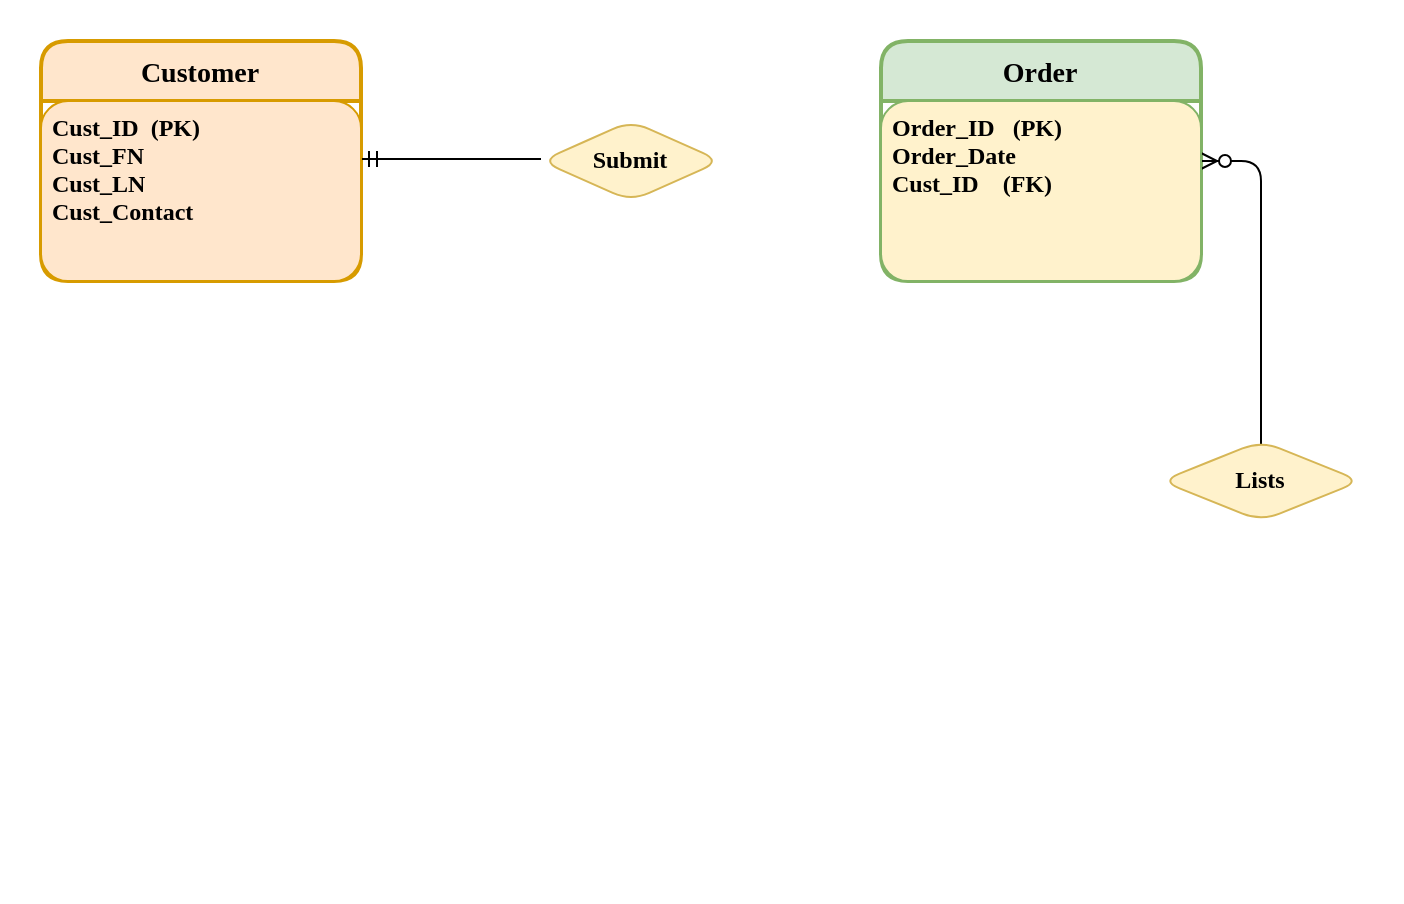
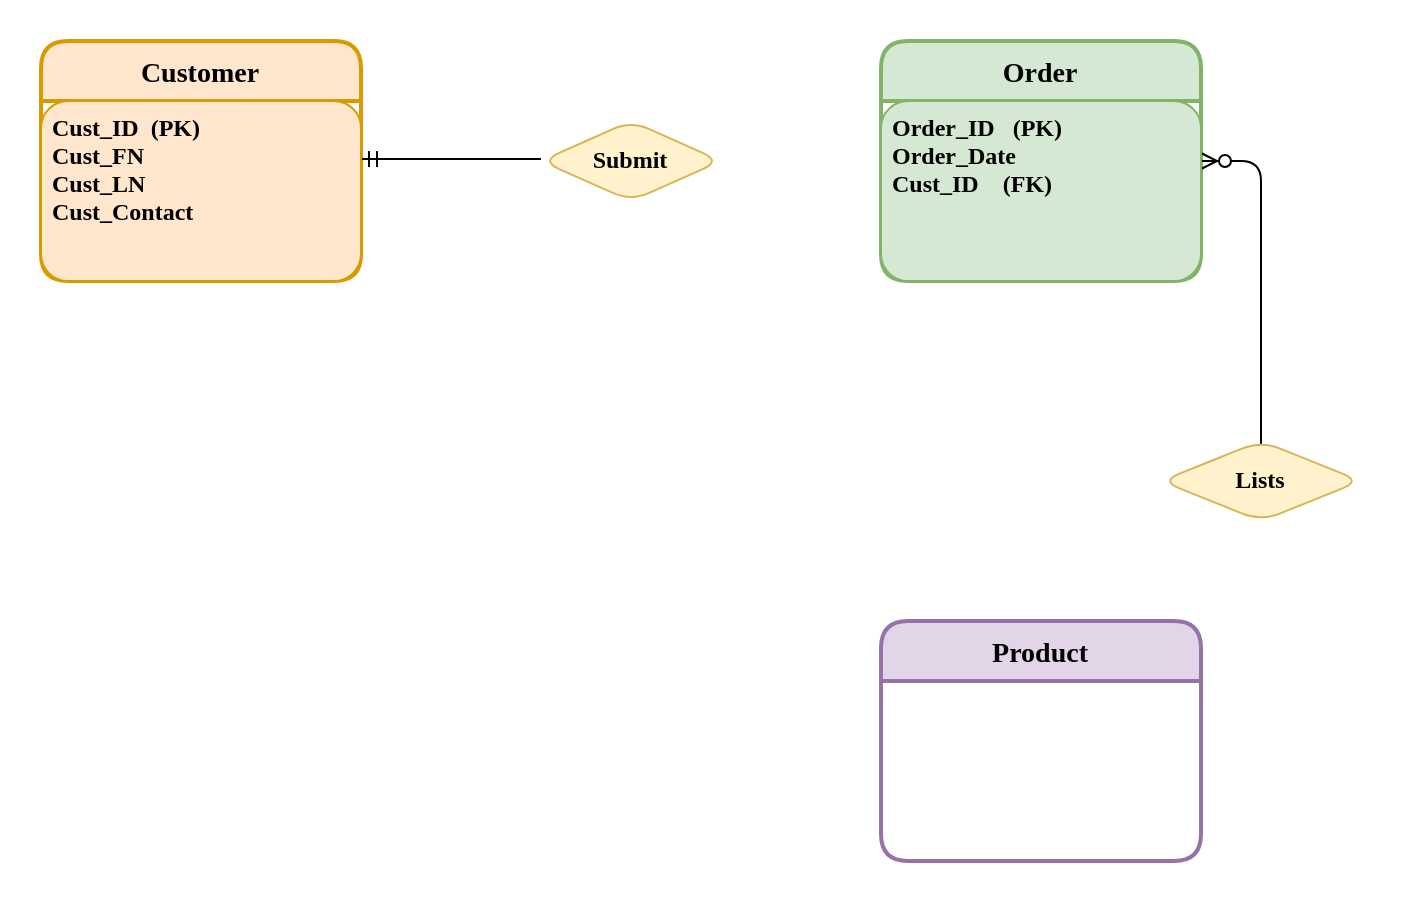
  <mxCell id="0" />
  <mxCell id="1" parent="0" />
  <mxCell id="2" value="Order" style="swimlane;childLayout=stackLayout;horizontal=1;startSize=30;horizontalStack=0;rounded=1;fontSize=14;fontStyle=1;strokeWidth=2;resizeParent=0;resizeLast=1;shadow=0;dashed=0;align=center;fillColor=#d5e8d4;strokeColor=#82b366;container=0;fontFamily=Comic Sans MS;" vertex="1" parent="1"><mxGeometry x="440" y="20" width="160" height="120" as="geometry"><mxRectangle x="490" y="70" width="70" height="30" as="alternateBounds" /></mxGeometry></mxCell>
+ <mxCell id="3" value="Product" style="swimlane;childLayout=stackLayout;horizontal=1;startSize=30;horizontalStack=0;rounded=1;fontSize=14;fontStyle=1;strokeWidth=2;resizeParent=0;resizeLast=1;shadow=0;dashed=0;align=center;fillColor=#e1d5e7;strokeColor=#9673a6;container=0;fontFamily=Comic Sans MS;" vertex="1" parent="1"><mxGeometry x="440" y="310" width="160" height="120" as="geometry"><mxRectangle x="490" y="360" width="80" height="30" as="alternateBounds" /></mxGeometry></mxCell>
  <mxCell id="4" value="Customer" style="swimlane;childLayout=stackLayout;horizontal=1;startSize=30;horizontalStack=0;rounded=1;fontSize=14;fontStyle=1;strokeWidth=2;resizeParent=0;resizeLast=1;shadow=0;dashed=0;align=center;fillColor=#ffe6cc;strokeColor=#d79b00;container=0;fontFamily=Comic Sans MS;" vertex="1" parent="1"><mxGeometry x="20" y="20" width="160" height="120" as="geometry"><mxRectangle x="70" y="70" width="90" height="30" as="alternateBounds" /></mxGeometry></mxCell>
  <mxCell id="5" value="Submit" style="shape=rhombus;perimeter=rhombusPerimeter;whiteSpace=wrap;html=1;align=center;fillColor=#fff2cc;strokeColor=#d6b656;fontStyle=1;container=0;fontFamily=Comic Sans MS;rounded=1;" vertex="1" parent="1"><mxGeometry x="270" y="60" width="90" height="40" as="geometry" /></mxCell>
  <mxCell id="6" value="" style="edgeStyle=entityRelationEdgeStyle;fontSize=12;html=1;endArrow=none;startArrow=ERmandOne;rounded=1;fontStyle=1;fontFamily=Comic Sans MS;" edge="1" parent="1"><mxGeometry width="100" height="100" relative="1" as="geometry"><mxPoint x="180" y="79" as="sourcePoint" /><mxPoint x="270" y="79" as="targetPoint" /></mxGeometry></mxCell>
  <mxCell id="7" value="" style="edgeStyle=entityRelationEdgeStyle;fontSize=12;html=1;endArrow=none;startArrow=ERzeroToMany;rounded=1;fontStyle=1;fontFamily=Comic Sans MS;" edge="1" parent="1"><mxGeometry width="100" height="100" relative="1" as="geometry"><mxPoint x="600" y="80" as="sourcePoint" /><mxPoint x="660" y="240" as="targetPoint" /></mxGeometry></mxCell>
  <mxCell id="8" value="Lists" style="shape=rhombus;perimeter=rhombusPerimeter;whiteSpace=wrap;html=1;align=center;direction=east;fillColor=#fff2cc;strokeColor=#d6b656;fontStyle=1;container=0;fontFamily=Comic Sans MS;rounded=1;" vertex="1" parent="1"><mxGeometry x="580" y="220" width="100" height="40" as="geometry" /></mxCell>
- <mxCell id="9" value="Order_ID   (PK)&#10;Order_Date&#10;Cust_ID    (FK)" style="align=left;strokeColor=#82b366;fillColor=#fff2cc;spacingLeft=4;fontSize=12;verticalAlign=top;resizable=0;rotatable=0;part=1;fontStyle=1;container=0;fontFamily=Comic Sans MS;rounded=1;" vertex="1" parent="1"><mxGeometry x="440" y="50" width="160" height="90" as="geometry" /></mxCell>
+ <mxCell id="9" value="Order_ID   (PK)&#10;Order_Date&#10;Cust_ID    (FK)" style="align=left;strokeColor=#82b366;fillColor=#d5e8d4;spacingLeft=4;fontSize=12;verticalAlign=top;resizable=0;rotatable=0;part=1;fontStyle=1;container=0;fontFamily=Comic Sans MS;rounded=1;" vertex="1" parent="1"><mxGeometry x="440" y="50" width="160" height="90" as="geometry" /></mxCell>
  <mxCell id="10" value="Cust_ID  (PK)&#10;Cust_FN&#10;Cust_LN&#10;Cust_Contact&#10;" style="align=left;strokeColor=#d79b00;fillColor=#ffe6cc;spacingLeft=4;fontSize=12;verticalAlign=top;resizable=0;rotatable=0;part=1;fontStyle=1;container=0;fontFamily=Comic Sans MS;rounded=1;" vertex="1" parent="1"><mxGeometry x="20" y="50" width="160" height="90" as="geometry" /></mxCell>
